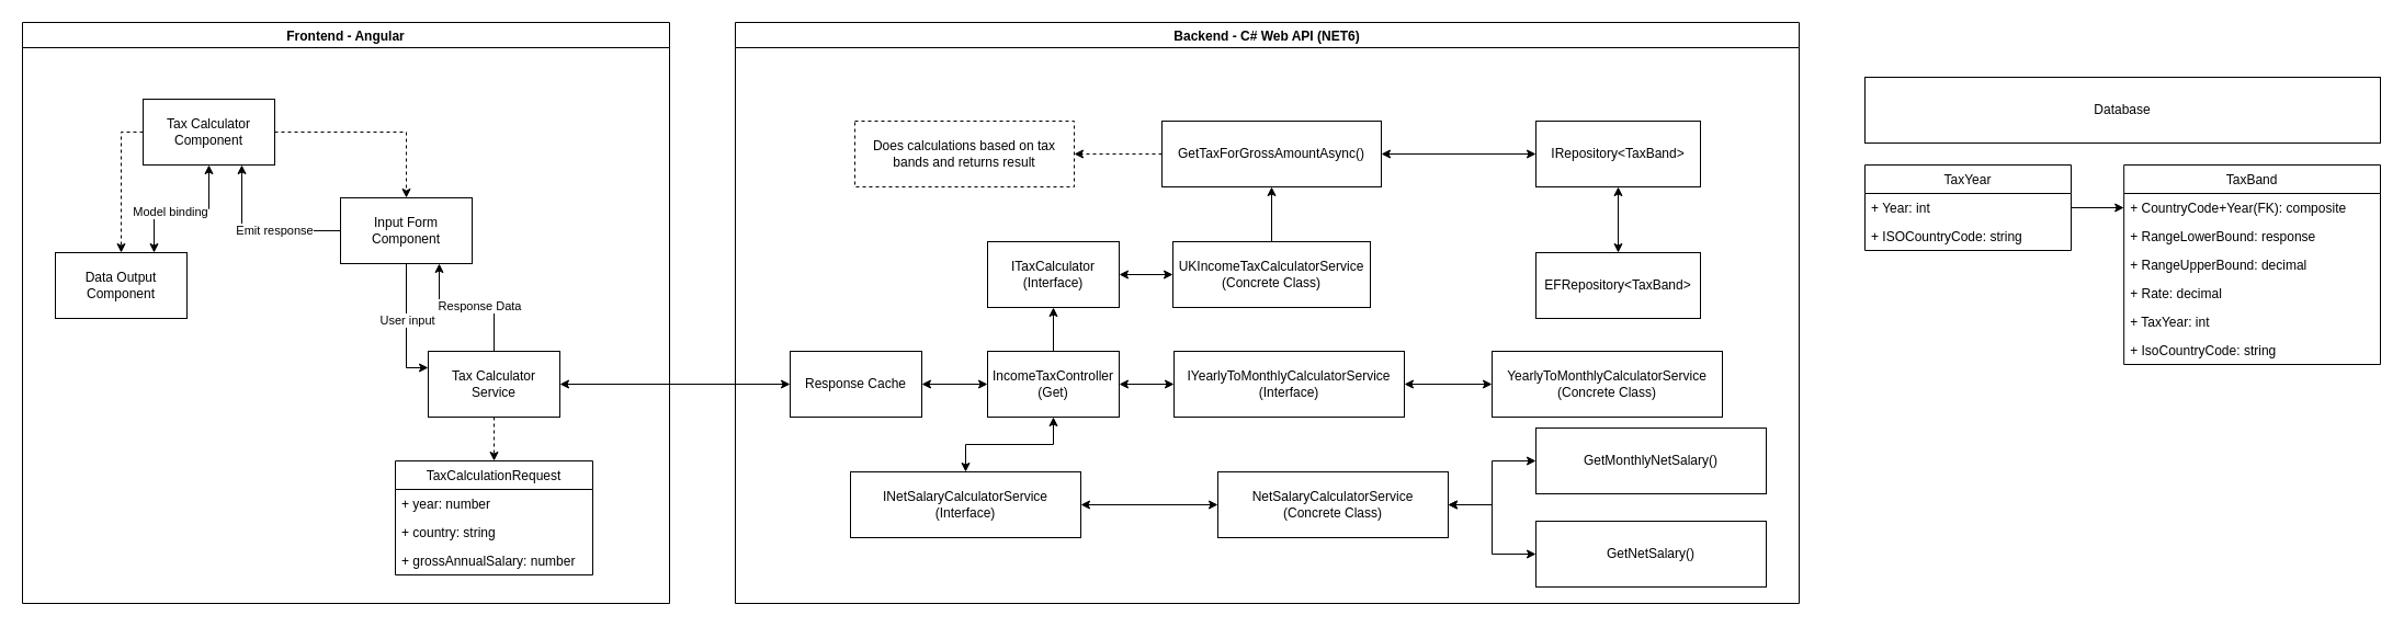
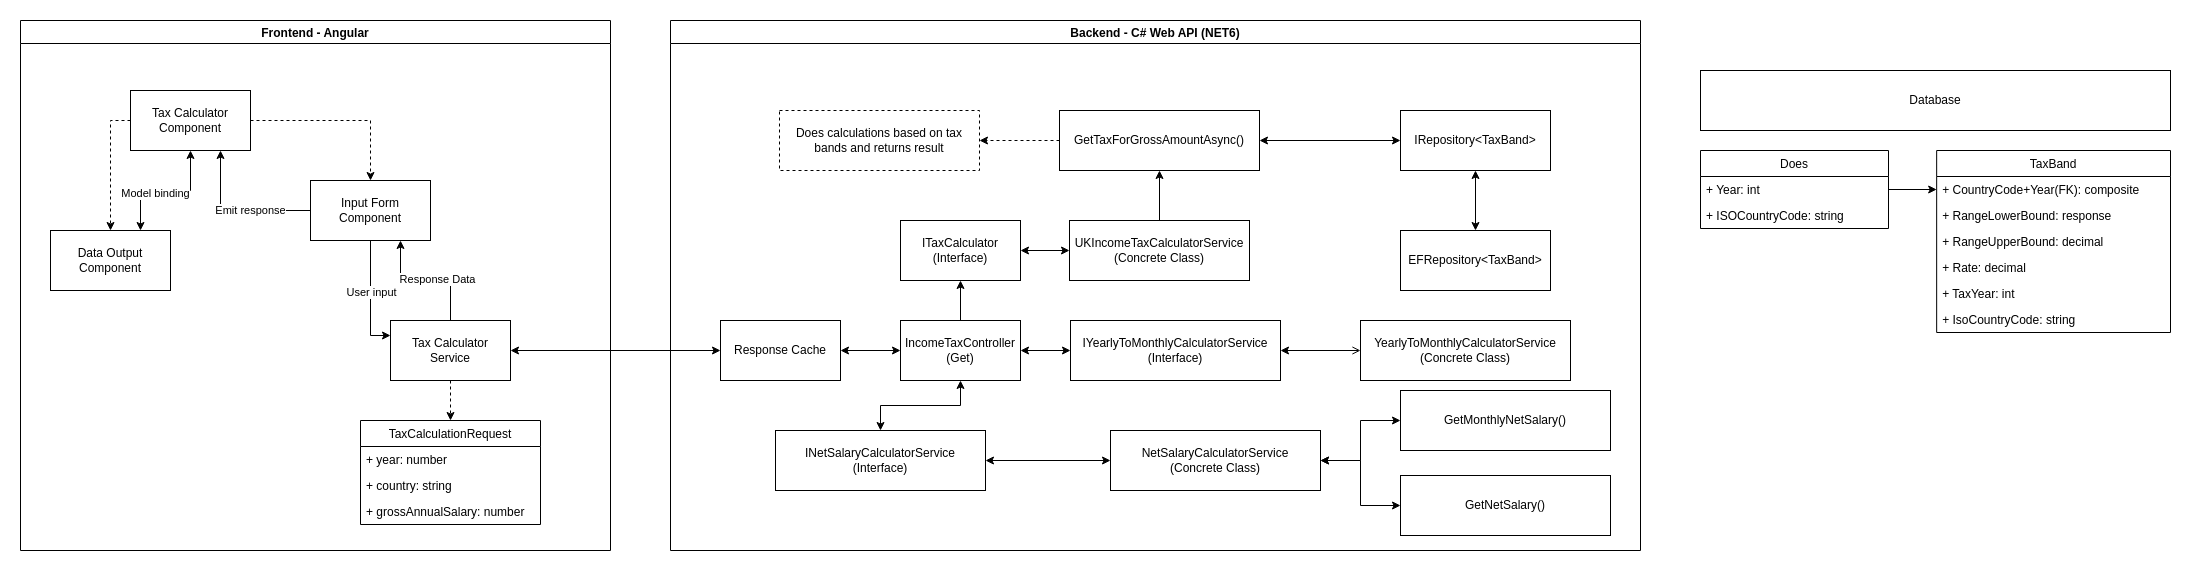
  <mxCell id="0" />
  <mxCell id="1" parent="0" />
  <mxCell id="2" value="Frontend - Angular" style="swimlane;" parent="1" vertex="1"><mxGeometry x="20" y="20" width="590" height="530" as="geometry"><mxRectangle x="40" y="120" width="130" height="23" as="alternateBounds" /></mxGeometry></mxCell>
  <mxCell id="3" style="edgeStyle=orthogonalEdgeStyle;rounded=0;orthogonalLoop=1;jettySize=auto;html=1;entryX=0.75;entryY=1;entryDx=0;entryDy=0;startArrow=none;startFill=0;" edge="1" parent="2" source="5" target="21"><mxGeometry relative="1" as="geometry" /></mxCell>
  <mxCell id="4" value="Response Data" style="edgeLabel;html=1;align=center;verticalAlign=middle;resizable=0;points=[];" vertex="1" connectable="0" parent="3"><mxGeometry x="-0.164" y="-2" relative="1" as="geometry"><mxPoint as="offset" /></mxGeometry></mxCell>
  <mxCell id="5" value="Tax Calculator&lt;br&gt;Service" style="rounded=0;whiteSpace=wrap;html=1;" parent="2" vertex="1"><mxGeometry x="370" y="300" width="120" height="60" as="geometry" /></mxCell>
  <mxCell id="6" style="edgeStyle=orthogonalEdgeStyle;rounded=0;orthogonalLoop=1;jettySize=auto;html=1;entryX=0.5;entryY=0;entryDx=0;entryDy=0;dashed=1;" edge="1" parent="2" source="10" target="21"><mxGeometry relative="1" as="geometry"><Array as="points"><mxPoint x="350" y="100" /></Array></mxGeometry></mxCell>
  <mxCell id="7" style="edgeStyle=orthogonalEdgeStyle;rounded=0;orthogonalLoop=1;jettySize=auto;html=1;entryX=0.5;entryY=0;entryDx=0;entryDy=0;dashed=1;" edge="1" parent="2" source="10" target="16"><mxGeometry relative="1" as="geometry"><Array as="points"><mxPoint x="90" y="100" /></Array></mxGeometry></mxCell>
  <mxCell id="8" style="edgeStyle=orthogonalEdgeStyle;rounded=0;orthogonalLoop=1;jettySize=auto;html=1;entryX=0.75;entryY=0;entryDx=0;entryDy=0;startArrow=classic;startFill=1;endArrow=classic;endFill=1;" edge="1" parent="2" source="10" target="16"><mxGeometry relative="1" as="geometry" /></mxCell>
  <mxCell id="9" value="Model binding" style="edgeLabel;html=1;align=center;verticalAlign=middle;resizable=0;points=[];" vertex="1" connectable="0" parent="8"><mxGeometry x="0.171" y="2" relative="1" as="geometry"><mxPoint as="offset" /></mxGeometry></mxCell>
  <mxCell id="10" value="Tax Calculator Component" style="rounded=0;whiteSpace=wrap;html=1;" parent="2" vertex="1"><mxGeometry x="110" y="70" width="120" height="60" as="geometry" /></mxCell>
  <mxCell id="11" value="TaxCalculationRequest" style="swimlane;fontStyle=0;childLayout=stackLayout;horizontal=1;startSize=26;fillColor=none;horizontalStack=0;resizeParent=1;resizeParentMax=0;resizeLast=0;collapsible=1;marginBottom=0;" parent="2" vertex="1"><mxGeometry x="340" y="400" width="180" height="104" as="geometry" /></mxCell>
  <mxCell id="12" value="+ year: number" style="text;strokeColor=none;fillColor=none;align=left;verticalAlign=top;spacingLeft=4;spacingRight=4;overflow=hidden;rotatable=0;points=[[0,0.5],[1,0.5]];portConstraint=eastwest;" parent="11" vertex="1"><mxGeometry y="26" width="180" height="26" as="geometry" /></mxCell>
  <mxCell id="13" value="+ country: string" style="text;strokeColor=none;fillColor=none;align=left;verticalAlign=top;spacingLeft=4;spacingRight=4;overflow=hidden;rotatable=0;points=[[0,0.5],[1,0.5]];portConstraint=eastwest;" parent="11" vertex="1"><mxGeometry y="52" width="180" height="26" as="geometry" /></mxCell>
  <mxCell id="14" value="+ grossAnnualSalary: number" style="text;strokeColor=none;fillColor=none;align=left;verticalAlign=top;spacingLeft=4;spacingRight=4;overflow=hidden;rotatable=0;points=[[0,0.5],[1,0.5]];portConstraint=eastwest;" parent="11" vertex="1"><mxGeometry y="78" width="180" height="26" as="geometry" /></mxCell>
  <mxCell id="15" style="edgeStyle=orthogonalEdgeStyle;rounded=0;orthogonalLoop=1;jettySize=auto;html=1;dashed=1;exitX=0.5;exitY=1;exitDx=0;exitDy=0;" parent="2" source="5" target="11" edge="1"><mxGeometry relative="1" as="geometry"><mxPoint x="260" y="360" as="sourcePoint" /></mxGeometry></mxCell>
  <mxCell id="16" value="Data Output Component" style="rounded=0;whiteSpace=wrap;html=1;" vertex="1" parent="2"><mxGeometry x="30" y="210" width="120" height="60" as="geometry" /></mxCell>
  <mxCell id="17" style="edgeStyle=orthogonalEdgeStyle;rounded=0;orthogonalLoop=1;jettySize=auto;html=1;entryX=0;entryY=0.25;entryDx=0;entryDy=0;" edge="1" parent="2" source="21" target="5"><mxGeometry relative="1" as="geometry"><mxPoint x="330" y="320" as="targetPoint" /><Array as="points"><mxPoint x="350" y="315" /></Array></mxGeometry></mxCell>
  <mxCell id="18" value="User input" style="edgeLabel;html=1;align=center;verticalAlign=middle;resizable=0;points=[];" vertex="1" connectable="0" parent="17"><mxGeometry x="-0.241" relative="1" as="geometry"><mxPoint y="7" as="offset" /></mxGeometry></mxCell>
  <mxCell id="19" style="edgeStyle=orthogonalEdgeStyle;rounded=0;orthogonalLoop=1;jettySize=auto;html=1;exitX=0;exitY=0.5;exitDx=0;exitDy=0;entryX=0.75;entryY=1;entryDx=0;entryDy=0;startArrow=none;startFill=0;endArrow=classic;endFill=1;" edge="1" parent="2" source="21" target="10"><mxGeometry relative="1" as="geometry"><Array as="points"><mxPoint x="200" y="190" /></Array></mxGeometry></mxCell>
  <mxCell id="20" value="Emit response" style="edgeLabel;html=1;align=center;verticalAlign=middle;resizable=0;points=[];" vertex="1" connectable="0" parent="19"><mxGeometry x="-0.189" y="-1" relative="1" as="geometry"><mxPoint as="offset" /></mxGeometry></mxCell>
  <mxCell id="21" value="Input Form Component" style="rounded=0;whiteSpace=wrap;html=1;" vertex="1" parent="2"><mxGeometry x="290" y="160" width="120" height="60" as="geometry" /></mxCell>
  <mxCell id="22" value="Backend - C# Web API (NET6)" style="swimlane;" parent="1" vertex="1"><mxGeometry x="670" y="20" width="970" height="530" as="geometry"><mxRectangle x="550" y="120" width="200" height="23" as="alternateBounds" /></mxGeometry></mxCell>
  <mxCell id="23" value="ITaxCalculator&lt;br&gt;(Interface)" style="rounded=0;whiteSpace=wrap;html=1;" parent="22" vertex="1"><mxGeometry x="230" y="200" width="120" height="60" as="geometry" /></mxCell>
  <mxCell id="24" style="edgeStyle=orthogonalEdgeStyle;rounded=0;orthogonalLoop=1;jettySize=auto;html=1;entryX=0.5;entryY=0;entryDx=0;entryDy=0;startArrow=classic;startFill=1;endArrow=classic;endFill=1;" edge="1" parent="22" source="25" target="26"><mxGeometry relative="1" as="geometry" /></mxCell>
  <mxCell id="25" value="IRepository&amp;lt;TaxBand&amp;gt;" style="rounded=0;whiteSpace=wrap;html=1;" parent="22" vertex="1"><mxGeometry x="730" y="90" width="150" height="60" as="geometry" /></mxCell>
  <mxCell id="26" value="EFRepository&amp;lt;TaxBand&amp;gt;" style="rounded=0;whiteSpace=wrap;html=1;" parent="22" vertex="1"><mxGeometry x="730" y="210" width="150" height="60" as="geometry" /></mxCell>
  <mxCell id="27" value="UKIncomeTaxCalculatorService&lt;br&gt;(Concrete Class)" style="rounded=0;whiteSpace=wrap;html=1;" parent="22" vertex="1"><mxGeometry x="399" y="200" width="180" height="60" as="geometry" /></mxCell>
  <mxCell id="28" style="edgeStyle=orthogonalEdgeStyle;rounded=0;orthogonalLoop=1;jettySize=auto;html=1;entryX=0;entryY=0.5;entryDx=0;entryDy=0;startArrow=classic;startFill=1;endArrow=classic;endFill=1;" edge="1" parent="22" source="30" target="25"><mxGeometry relative="1" as="geometry" /></mxCell>
  <mxCell id="29" value="" style="edgeStyle=orthogonalEdgeStyle;rounded=0;orthogonalLoop=1;jettySize=auto;html=1;startArrow=none;startFill=0;endArrow=classic;endFill=1;dashed=1;" edge="1" parent="22" source="30" target="44"><mxGeometry relative="1" as="geometry" /></mxCell>
  <mxCell id="30" value="GetTaxForGrossAmountAsync()" style="rounded=0;whiteSpace=wrap;html=1;" parent="22" vertex="1"><mxGeometry x="389" y="90" width="200" height="60" as="geometry" /></mxCell>
  <mxCell id="31" value="" style="edgeStyle=orthogonalEdgeStyle;rounded=0;orthogonalLoop=1;jettySize=auto;html=1;startArrow=classic;startFill=1;endArrow=classic;endFill=1;" edge="1" parent="22" source="33" target="40"><mxGeometry relative="1" as="geometry" /></mxCell>
  <mxCell id="32" style="edgeStyle=orthogonalEdgeStyle;rounded=0;orthogonalLoop=1;jettySize=auto;html=1;entryX=0.5;entryY=0;entryDx=0;entryDy=0;startArrow=classic;startFill=1;endArrow=classic;endFill=1;" edge="1" parent="22" source="33" target="42"><mxGeometry relative="1" as="geometry" /></mxCell>
  <mxCell id="33" value="IncomeTaxController&lt;br&gt;(Get)" style="rounded=0;whiteSpace=wrap;html=1;" parent="22" vertex="1"><mxGeometry x="230" y="300" width="120" height="60" as="geometry" /></mxCell>
  <mxCell id="34" style="edgeStyle=orthogonalEdgeStyle;rounded=0;orthogonalLoop=1;jettySize=auto;html=1;entryX=0;entryY=0.5;entryDx=0;entryDy=0;startArrow=classic;startFill=1;" parent="22" source="23" target="27" edge="1"><mxGeometry relative="1" as="geometry"><mxPoint x="370" y="110" as="targetPoint" /></mxGeometry></mxCell>
  <mxCell id="35" value="" style="edgeStyle=orthogonalEdgeStyle;rounded=0;orthogonalLoop=1;jettySize=auto;html=1;" parent="22" source="27" target="30" edge="1"><mxGeometry relative="1" as="geometry" /></mxCell>
  <mxCell id="36" value="" style="edgeStyle=orthogonalEdgeStyle;rounded=0;orthogonalLoop=1;jettySize=auto;html=1;" parent="22" source="33" target="23" edge="1"><mxGeometry relative="1" as="geometry" /></mxCell>
  <mxCell id="37" style="edgeStyle=orthogonalEdgeStyle;rounded=0;orthogonalLoop=1;jettySize=auto;html=1;entryX=0;entryY=0.5;entryDx=0;entryDy=0;startArrow=classic;startFill=1;" edge="1" parent="22" source="38" target="33"><mxGeometry relative="1" as="geometry" /></mxCell>
  <mxCell id="38" value="Response Cache" style="rounded=0;whiteSpace=wrap;html=1;" vertex="1" parent="22"><mxGeometry x="50" y="300" width="120" height="60" as="geometry" /></mxCell>
- <mxCell id="39" value="" style="edgeStyle=orthogonalEdgeStyle;rounded=0;orthogonalLoop=1;jettySize=auto;html=1;startArrow=classic;startFill=1;endArrow=classic;endFill=1;" edge="1" parent="22" source="40" target="43"><mxGeometry relative="1" as="geometry" /></mxCell>
+ <mxCell id="39" value="" style="edgeStyle=orthogonalEdgeStyle;rounded=0;orthogonalLoop=1;jettySize=auto;html=1;startArrow=classic;startFill=1;endArrow=open;endFill=1;" edge="1" parent="22" source="40" target="43"><mxGeometry relative="1" as="geometry" /></mxCell>
  <mxCell id="40" value="IYearlyToMonthlyCalculatorService&lt;br&gt;(Interface)" style="rounded=0;whiteSpace=wrap;html=1;" vertex="1" parent="22"><mxGeometry x="400" y="300" width="210" height="60" as="geometry" /></mxCell>
  <mxCell id="41" value="" style="edgeStyle=orthogonalEdgeStyle;rounded=0;orthogonalLoop=1;jettySize=auto;html=1;startArrow=classic;startFill=1;endArrow=classic;endFill=1;" edge="1" parent="22" source="42" target="45"><mxGeometry relative="1" as="geometry" /></mxCell>
  <mxCell id="42" value="INetSalaryCalculatorService&lt;br&gt;(Interface)" style="rounded=0;whiteSpace=wrap;html=1;" vertex="1" parent="22"><mxGeometry x="105" y="410" width="210" height="60" as="geometry" /></mxCell>
  <mxCell id="43" value="YearlyToMonthlyCalculatorService&lt;br&gt;(Concrete Class)" style="rounded=0;whiteSpace=wrap;html=1;" vertex="1" parent="22"><mxGeometry x="690" y="300" width="210" height="60" as="geometry" /></mxCell>
  <mxCell id="44" value="Does calculations based on tax bands and returns result" style="rounded=0;whiteSpace=wrap;html=1;dashed=1;" vertex="1" parent="22"><mxGeometry x="109" y="90" width="200" height="60" as="geometry" /></mxCell>
  <mxCell id="45" value="NetSalaryCalculatorService&lt;br&gt;(Concrete Class)" style="rounded=0;whiteSpace=wrap;html=1;" vertex="1" parent="22"><mxGeometry x="440" y="410" width="210" height="60" as="geometry" /></mxCell>
  <mxCell id="46" value="GetMonthlyNetSalary()" style="rounded=0;whiteSpace=wrap;html=1;" vertex="1" parent="22"><mxGeometry x="730" y="370" width="210" height="60" as="geometry" /></mxCell>
  <mxCell id="47" value="" style="edgeStyle=orthogonalEdgeStyle;rounded=0;orthogonalLoop=1;jettySize=auto;html=1;startArrow=classic;startFill=1;endArrow=classic;endFill=1;" edge="1" parent="22" source="45" target="46"><mxGeometry relative="1" as="geometry" /></mxCell>
  <mxCell id="48" value="GetNetSalary()" style="rounded=0;whiteSpace=wrap;html=1;" vertex="1" parent="22"><mxGeometry x="730" y="455" width="210" height="60" as="geometry" /></mxCell>
  <mxCell id="49" value="" style="edgeStyle=orthogonalEdgeStyle;rounded=0;orthogonalLoop=1;jettySize=auto;html=1;startArrow=classic;startFill=1;endArrow=classic;endFill=1;" edge="1" parent="22" source="45" target="48"><mxGeometry relative="1" as="geometry" /></mxCell>
  <mxCell id="50" style="edgeStyle=orthogonalEdgeStyle;rounded=0;orthogonalLoop=1;jettySize=auto;html=1;entryX=0;entryY=0.5;entryDx=0;entryDy=0;startArrow=classic;startFill=1;" edge="1" parent="1" source="5" target="38"><mxGeometry relative="1" as="geometry" /></mxCell>
  <mxCell id="51" value="Database" style="rounded=0;whiteSpace=wrap;html=1;" parent="1" vertex="1"><mxGeometry x="1700" y="70" width="470" height="60" as="geometry" /></mxCell>
- <mxCell id="52" value="TaxYear" style="swimlane;fontStyle=0;childLayout=stackLayout;horizontal=1;startSize=26;fillColor=none;horizontalStack=0;resizeParent=1;resizeParentMax=0;resizeLast=0;collapsible=1;marginBottom=0;" parent="1" vertex="1"><mxGeometry x="1700" y="150" width="188" height="78" as="geometry" /></mxCell>
+ <mxCell id="52" value="Does" style="swimlane;fontStyle=0;childLayout=stackLayout;horizontal=1;startSize=26;fillColor=none;horizontalStack=0;resizeParent=1;resizeParentMax=0;resizeLast=0;collapsible=1;marginBottom=0;" parent="1" vertex="1"><mxGeometry x="1700" y="150" width="188" height="78" as="geometry" /></mxCell>
  <mxCell id="53" value="+ Year: int" style="text;strokeColor=none;fillColor=none;align=left;verticalAlign=top;spacingLeft=4;spacingRight=4;overflow=hidden;rotatable=0;points=[[0,0.5],[1,0.5]];portConstraint=eastwest;" parent="52" vertex="1"><mxGeometry y="26" width="188" height="26" as="geometry" /></mxCell>
  <mxCell id="54" value="+ ISOCountryCode: string" style="text;strokeColor=none;fillColor=none;align=left;verticalAlign=top;spacingLeft=4;spacingRight=4;overflow=hidden;rotatable=0;points=[[0,0.5],[1,0.5]];portConstraint=eastwest;" vertex="1" parent="52"><mxGeometry y="52" width="188" height="26" as="geometry" /></mxCell>
  <mxCell id="55" value="TaxBand" style="swimlane;fontStyle=0;childLayout=stackLayout;horizontal=1;startSize=26;fillColor=none;horizontalStack=0;resizeParent=1;resizeParentMax=0;resizeLast=0;collapsible=1;marginBottom=0;" parent="1" vertex="1"><mxGeometry x="1936.175" y="150" width="233.825" height="182" as="geometry" /></mxCell>
  <mxCell id="56" value="+ CountryCode+Year(FK): composite" style="text;strokeColor=none;fillColor=none;align=left;verticalAlign=top;spacingLeft=4;spacingRight=4;overflow=hidden;rotatable=0;points=[[0,0.5],[1,0.5]];portConstraint=eastwest;" parent="55" vertex="1"><mxGeometry y="26" width="233.825" height="26" as="geometry" /></mxCell>
  <mxCell id="57" value="+ RangeLowerBound: response" style="text;strokeColor=none;fillColor=none;align=left;verticalAlign=top;spacingLeft=4;spacingRight=4;overflow=hidden;rotatable=0;points=[[0,0.5],[1,0.5]];portConstraint=eastwest;" parent="55" vertex="1"><mxGeometry y="52" width="233.825" height="26" as="geometry" /></mxCell>
  <mxCell id="58" value="+ RangeUpperBound: decimal" style="text;strokeColor=none;fillColor=none;align=left;verticalAlign=top;spacingLeft=4;spacingRight=4;overflow=hidden;rotatable=0;points=[[0,0.5],[1,0.5]];portConstraint=eastwest;" parent="55" vertex="1"><mxGeometry y="78" width="233.825" height="26" as="geometry" /></mxCell>
  <mxCell id="59" value="+ Rate: decimal" style="text;strokeColor=none;fillColor=none;align=left;verticalAlign=top;spacingLeft=4;spacingRight=4;overflow=hidden;rotatable=0;points=[[0,0.5],[1,0.5]];portConstraint=eastwest;" parent="55" vertex="1"><mxGeometry y="104" width="233.825" height="26" as="geometry" /></mxCell>
  <mxCell id="60" value="+ TaxYear: int" style="text;strokeColor=none;fillColor=none;align=left;verticalAlign=top;spacingLeft=4;spacingRight=4;overflow=hidden;rotatable=0;points=[[0,0.5],[1,0.5]];portConstraint=eastwest;" vertex="1" parent="55"><mxGeometry y="130" width="233.825" height="26" as="geometry" /></mxCell>
  <mxCell id="61" value="+ IsoCountryCode: string" style="text;strokeColor=none;fillColor=none;align=left;verticalAlign=top;spacingLeft=4;spacingRight=4;overflow=hidden;rotatable=0;points=[[0,0.5],[1,0.5]];portConstraint=eastwest;" vertex="1" parent="55"><mxGeometry y="156" width="233.825" height="26" as="geometry" /></mxCell>
  <mxCell id="62" style="edgeStyle=orthogonalEdgeStyle;rounded=0;orthogonalLoop=1;jettySize=auto;html=1;entryX=0;entryY=0.5;entryDx=0;entryDy=0;" parent="1" source="53" target="56" edge="1"><mxGeometry relative="1" as="geometry" /></mxCell>
